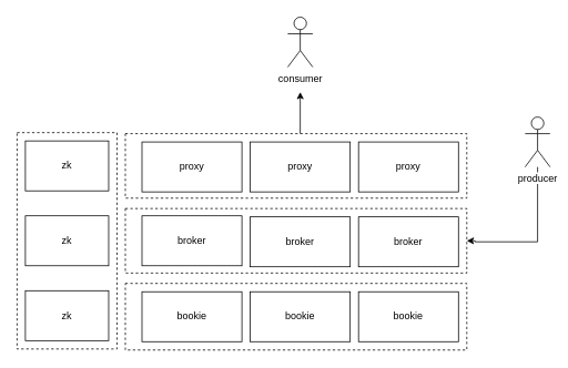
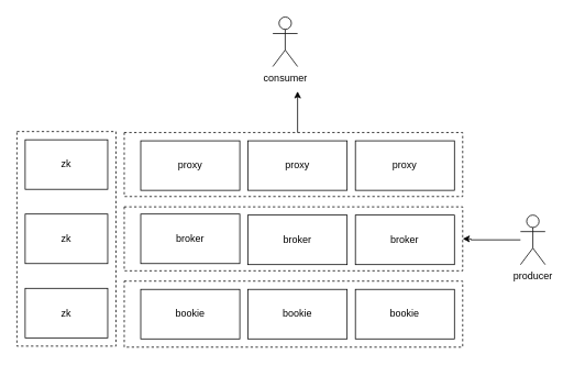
  <mxCell id="0" />
  <mxCell id="1" parent="0" />
  <mxCell id="2" value="" style="rounded=0;whiteSpace=wrap;html=1;dashed=1;" parent="1" vertex="1"><mxGeometry x="20" y="158.75" width="120" height="260" as="geometry" /></mxCell>
  <mxCell id="3" value="" style="rounded=0;whiteSpace=wrap;html=1;dashed=1;" parent="1" vertex="1"><mxGeometry x="150" y="340" width="410" height="80" as="geometry" /></mxCell>
  <mxCell id="4" value="zk" style="rounded=0;whiteSpace=wrap;html=1;" parent="1" vertex="1"><mxGeometry x="30" y="168.75" width="100" height="60" as="geometry" /></mxCell>
  <mxCell id="5" value="zk" style="rounded=0;whiteSpace=wrap;html=1;" parent="1" vertex="1"><mxGeometry x="30" y="258.75" width="100" height="60" as="geometry" /></mxCell>
  <mxCell id="6" value="zk" style="rounded=0;whiteSpace=wrap;html=1;" parent="1" vertex="1"><mxGeometry x="30" y="348.75" width="100" height="60" as="geometry" /></mxCell>
  <mxCell id="7" value="bookie" style="rounded=0;whiteSpace=wrap;html=1;" parent="1" vertex="1"><mxGeometry x="430" y="350" width="120" height="60" as="geometry" /></mxCell>
  <mxCell id="8" value="bookie" style="rounded=0;whiteSpace=wrap;html=1;" parent="1" vertex="1"><mxGeometry x="300" y="350" width="120" height="60" as="geometry" /></mxCell>
  <mxCell id="9" value="bookie" style="rounded=0;whiteSpace=wrap;html=1;" parent="1" vertex="1"><mxGeometry x="170" y="350" width="120" height="60" as="geometry" /></mxCell>
  <mxCell id="10" value="" style="rounded=0;whiteSpace=wrap;html=1;dashed=1;" parent="1" vertex="1"><mxGeometry x="150" y="250" width="410" height="77.5" as="geometry" /></mxCell>
  <mxCell id="11" value="broker" style="rounded=0;whiteSpace=wrap;html=1;" parent="1" vertex="1"><mxGeometry x="170" y="258.75" width="120" height="60" as="geometry" /></mxCell>
  <mxCell id="12" value="broker" style="rounded=0;whiteSpace=wrap;html=1;" parent="1" vertex="1"><mxGeometry x="300" y="260" width="120" height="60" as="geometry" /></mxCell>
  <mxCell id="13" value="broker" style="rounded=0;whiteSpace=wrap;html=1;" parent="1" vertex="1"><mxGeometry x="430" y="260" width="120" height="60" as="geometry" /></mxCell>
  <mxCell id="14" value="" style="rounded=0;whiteSpace=wrap;html=1;dashed=1;" parent="1" vertex="1"><mxGeometry x="150" y="160" width="410" height="77.5" as="geometry" /></mxCell>
  <mxCell id="15" value="proxy" style="rounded=0;whiteSpace=wrap;html=1;" parent="1" vertex="1"><mxGeometry x="170" y="170" width="120" height="60" as="geometry" /></mxCell>
  <mxCell id="16" style="edgeStyle=orthogonalEdgeStyle;rounded=0;orthogonalLoop=1;jettySize=auto;html=1;" edge="1" parent="1"><mxGeometry relative="1" as="geometry"><mxPoint x="360" y="110" as="targetPoint" /><mxPoint x="360" y="160" as="sourcePoint" /></mxGeometry></mxCell>
  <mxCell id="17" value="proxy" style="rounded=0;whiteSpace=wrap;html=1;" parent="1" vertex="1"><mxGeometry x="300" y="170" width="120" height="60" as="geometry" /></mxCell>
  <mxCell id="18" value="proxy" style="rounded=0;whiteSpace=wrap;html=1;" parent="1" vertex="1"><mxGeometry x="430" y="170" width="120" height="60" as="geometry" /></mxCell>
- <mxCell id="19" value="consumer" style="shape=umlActor;verticalLabelPosition=bottom;labelBackgroundColor=#ffffff;verticalAlign=top;html=1;outlineConnect=0;" vertex="1" parent="1"><mxGeometry x="345" y="20" width="30" height="60" as="geometry" /></mxCell>
+ <mxCell id="19" value="consumer" style="shape=umlActor;verticalLabelPosition=bottom;labelBackgroundColor=#ffffff;verticalAlign=top;html=1;outlineConnect=0;" vertex="1" parent="1"><mxGeometry x="330" y="20" width="30" height="60" as="geometry" /></mxCell>
  <mxCell id="20" value="" style="edgeStyle=orthogonalEdgeStyle;rounded=0;orthogonalLoop=1;jettySize=auto;html=1;entryX=1;entryY=0.5;entryDx=0;entryDy=0;" edge="1" parent="1" source="21" target="10"><mxGeometry relative="1" as="geometry"><mxPoint x="570" y="300" as="targetPoint" /><Array as="points"><mxPoint x="570" y="290" /><mxPoint x="570" y="289" /></Array></mxGeometry></mxCell>
- <mxCell id="21" value="producer" style="shape=umlActor;verticalLabelPosition=bottom;labelBackgroundColor=#ffffff;verticalAlign=top;html=1;outlineConnect=0;" vertex="1" parent="1"><mxGeometry x="630" y="140" width="30" height="60" as="geometry" /></mxCell>
+ <mxCell id="21" value="producer" style="shape=umlActor;verticalLabelPosition=bottom;labelBackgroundColor=#ffffff;verticalAlign=top;html=1;outlineConnect=0;" vertex="1" parent="1"><mxGeometry x="630" y="260" width="30" height="60" as="geometry" /></mxCell>
